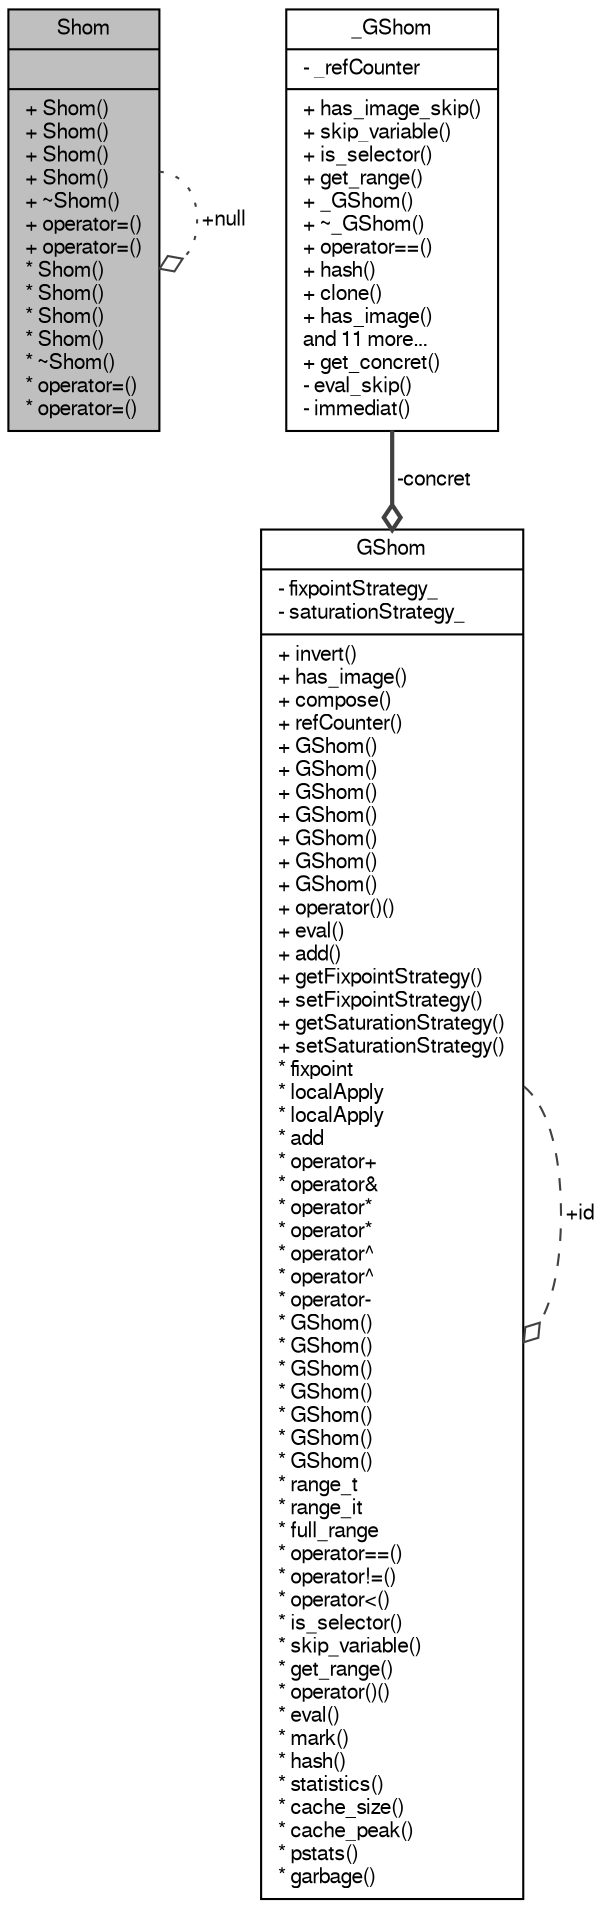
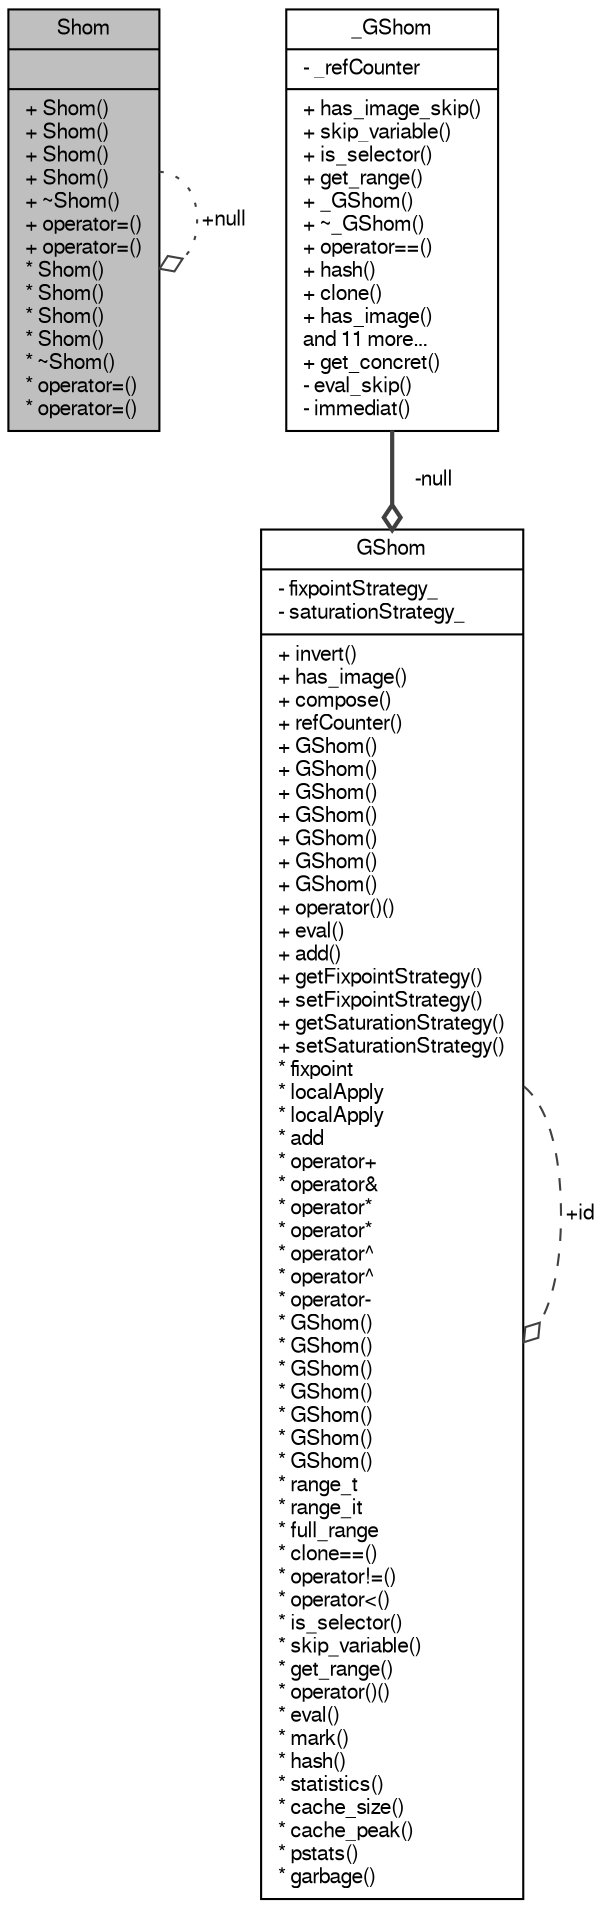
  digraph {
    node [color=black fillcolor=white fontname=FreeSans fontsize=10 shape=record style=filled]
    edge [arrowhead=odiamond color=grey25 fontname=FreeSans fontsize=10 labelfontname=FreeSans labelfontsize=10]
    n1 [fillcolor=grey75 fontcolor=black height=0.2 label="{Shom\n||+ Shom()\l+ Shom()\l+ Shom()\l+ Shom()\l+ ~Shom()\l+ operator=()\l+ operator=()\l* Shom()\l* Shom()\l* Shom()\l* Shom()\l* ~Shom()\l* operator=()\l* operator=()\l}" width=0.4]
-   n2 [height=0.2 label="{GShom\n|- fixpointStrategy_\l- saturationStrategy_\l|+ invert()\l+ has_image()\l+ compose()\l+ refCounter()\l+ GShom()\l+ GShom()\l+ GShom()\l+ GShom()\l+ GShom()\l+ GShom()\l+ GShom()\l+ operator()()\l+ eval()\l+ add()\l+ getFixpointStrategy()\l+ setFixpointStrategy()\l+ getSaturationStrategy()\l+ setSaturationStrategy()\l* fixpoint\l* localApply\l* localApply\l* add\l* operator+\l* operator&\l* operator*\l* operator*\l* operator^\l* operator^\l* operator-\l* GShom()\l* GShom()\l* GShom()\l* GShom()\l* GShom()\l* GShom()\l* GShom()\l* range_t\l* range_it\l* full_range\l* operator==()\l* operator!=()\l* operator\<()\l* is_selector()\l* skip_variable()\l* get_range()\l* operator()()\l* eval()\l* mark()\l* hash()\l* statistics()\l* cache_size()\l* cache_peak()\l* pstats()\l* garbage()\l}" width=0.4]
+   n2 [height=0.2 label="{GShom\n|- fixpointStrategy_\l- saturationStrategy_\l|+ invert()\l+ has_image()\l+ compose()\l+ refCounter()\l+ GShom()\l+ GShom()\l+ GShom()\l+ GShom()\l+ GShom()\l+ GShom()\l+ GShom()\l+ operator()()\l+ eval()\l+ add()\l+ getFixpointStrategy()\l+ setFixpointStrategy()\l+ getSaturationStrategy()\l+ setSaturationStrategy()\l* fixpoint\l* localApply\l* localApply\l* add\l* operator+\l* operator&\l* operator*\l* operator*\l* operator^\l* operator^\l* operator-\l* GShom()\l* GShom()\l* GShom()\l* GShom()\l* GShom()\l* GShom()\l* GShom()\l* range_t\l* range_it\l* full_range\l* clone==()\l* operator!=()\l* operator\<()\l* is_selector()\l* skip_variable()\l* get_range()\l* operator()()\l* eval()\l* mark()\l* hash()\l* statistics()\l* cache_size()\l* cache_peak()\l* pstats()\l* garbage()\l}" width=0.4]
    n3 [height=0.2 label="{_GShom\n|- _refCounter\l|+ has_image_skip()\l+ skip_variable()\l+ is_selector()\l+ get_range()\l+ _GShom()\l+ ~_GShom()\l+ operator==()\l+ hash()\l+ clone()\l+ has_image()\land 11 more...\l+ get_concret()\l- eval_skip()\l- immediat()\l}" width=0.4]
    n1 -> n1 [label=" +null" style=dotted]
    n2 -> n2 [label=" +id" style=dashed]
-   n3 -> n2 [label=" -concret" style=bold]
+   n3 -> n2 [label=" -null" style=bold]
  }
